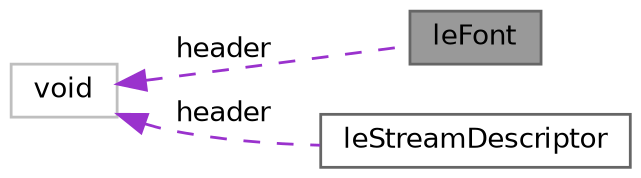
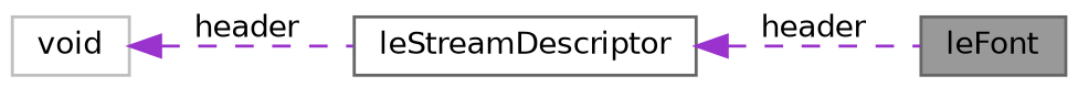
  digraph {
    rankdir=LR
    node [color=gray40 fillcolor=white fontname=Helvetica fontsize=10 shape=box style=filled]
    edge [color=darkorchid3 dir=back fontname=Helvetica fontsize=10 labelfontname=Helvetica labelfontsize=10 style=dashed]
    n1 [fillcolor=grey60 fontcolor=black height=0.2 label=leFont width=0.4]
    n2 [height=0.2 label=leStreamDescriptor width=0.4]
    n3 [color=grey75 height=0.2 label=void width=0.4]
-   n3 -> n1 [label=" header"]
+   n2 -> n1 [label=" header"]
    n3 -> n2 [label=" header"]
  }
